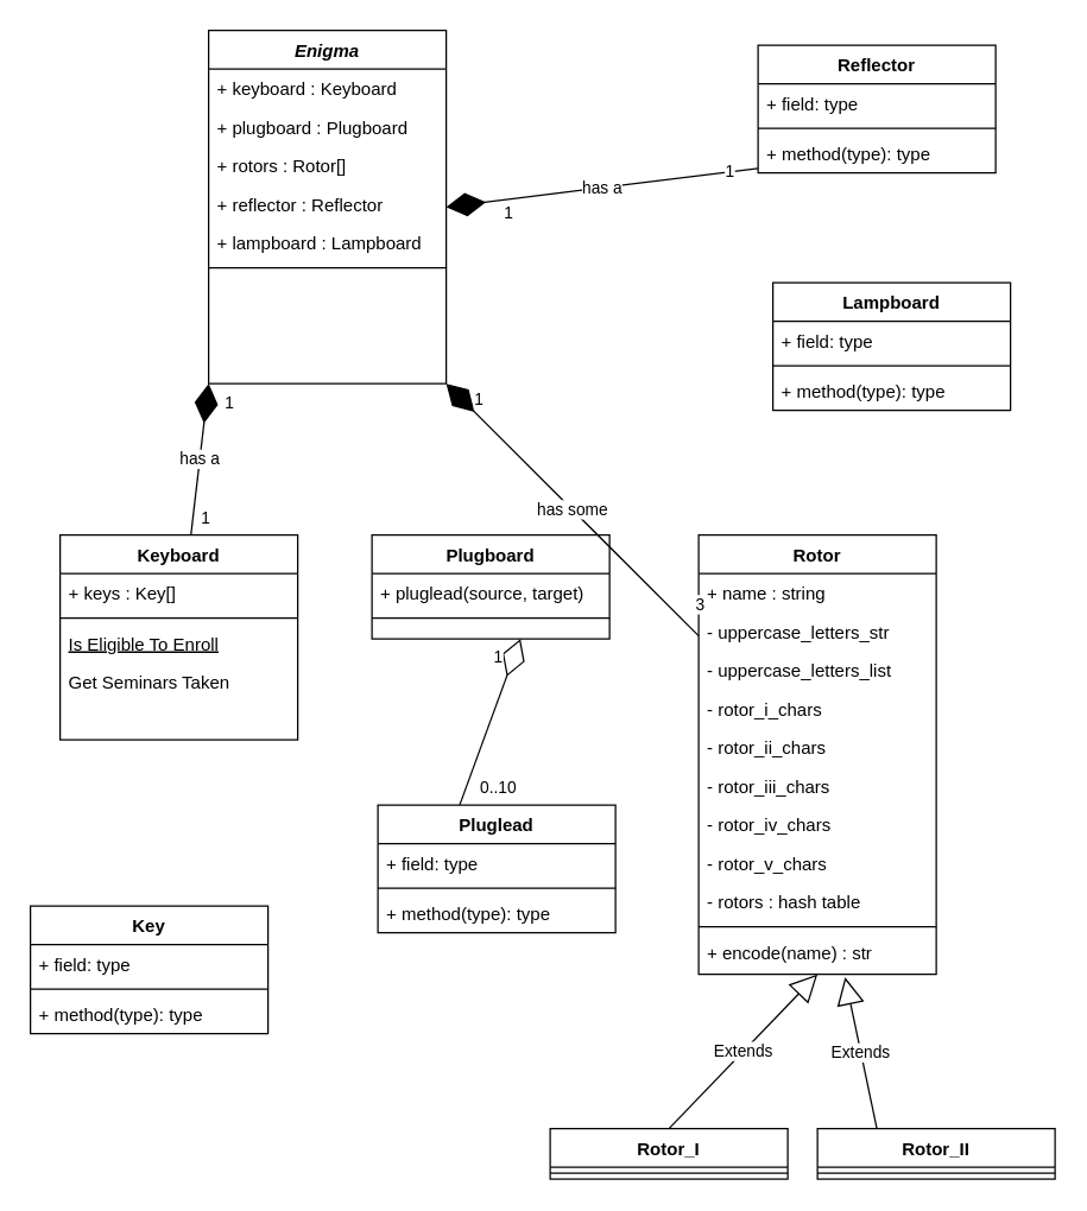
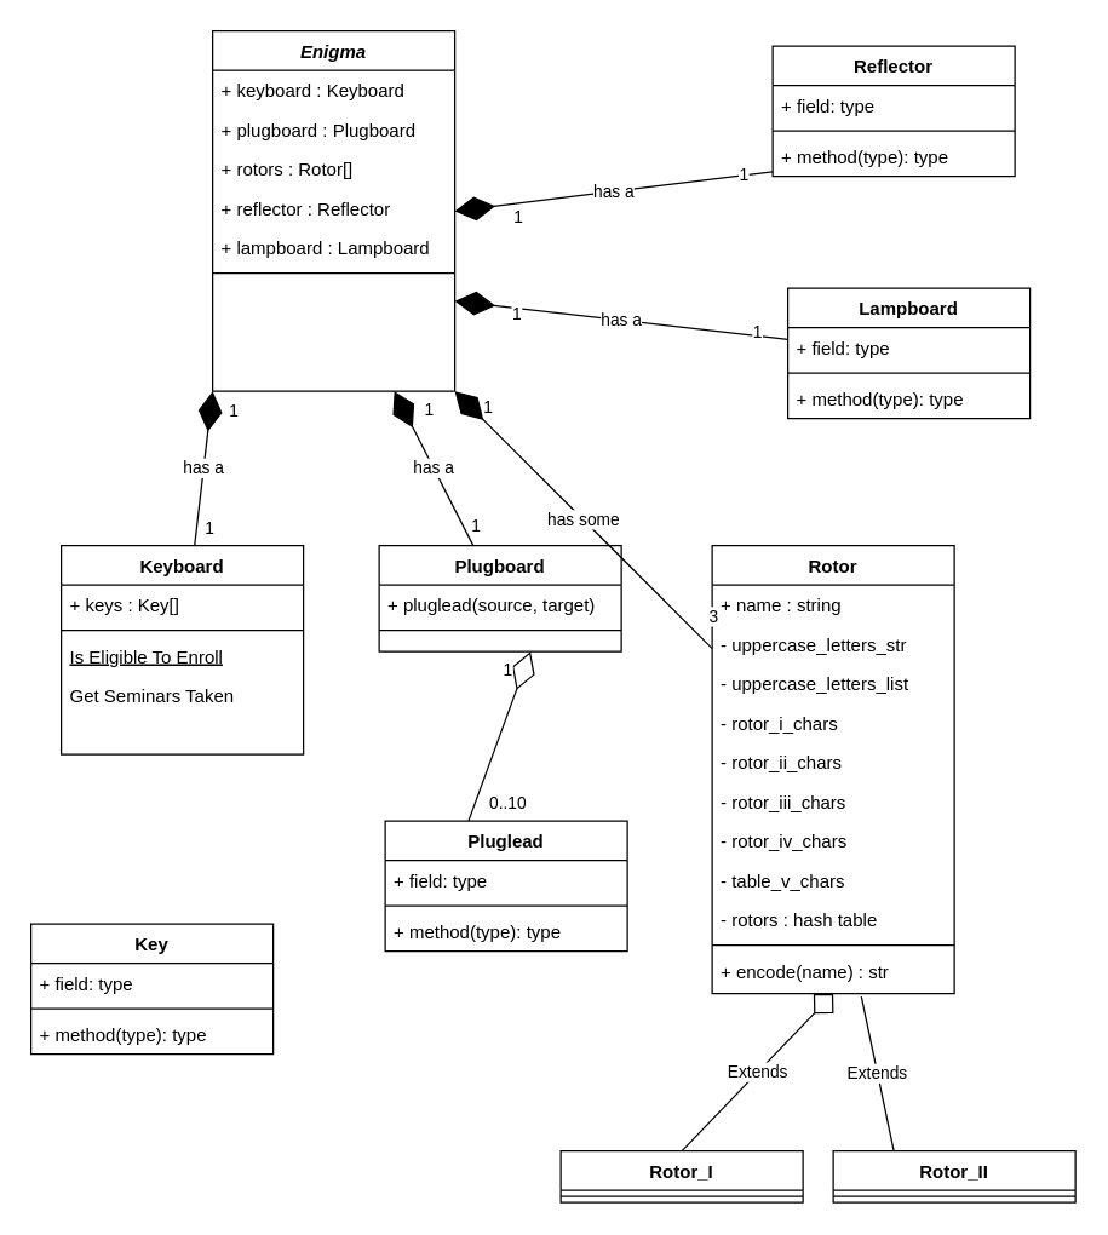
  <mxCell id="0" />
  <mxCell id="1" parent="0" />
  <mxCell id="2" value="Enigma" style="swimlane;fontStyle=3;align=center;verticalAlign=top;childLayout=stackLayout;horizontal=1;startSize=26;horizontalStack=0;resizeParent=1;resizeLast=0;collapsible=1;marginBottom=0;rounded=0;shadow=0;strokeWidth=1;" parent="1" vertex="1"><mxGeometry x="140" y="20" width="160" height="238" as="geometry"><mxRectangle x="230" y="140" width="160" height="26" as="alternateBounds" /></mxGeometry></mxCell>
  <mxCell id="3" value="+ keyboard : Keyboard" style="text;align=left;verticalAlign=top;spacingLeft=4;spacingRight=4;overflow=hidden;rotatable=0;points=[[0,0.5],[1,0.5]];portConstraint=eastwest;" parent="2" vertex="1"><mxGeometry y="26" width="160" height="26" as="geometry" /></mxCell>
  <mxCell id="4" value="+ plugboard : Plugboard" style="text;align=left;verticalAlign=top;spacingLeft=4;spacingRight=4;overflow=hidden;rotatable=0;points=[[0,0.5],[1,0.5]];portConstraint=eastwest;rounded=0;shadow=0;html=0;" parent="2" vertex="1"><mxGeometry y="52" width="160" height="26" as="geometry" /></mxCell>
  <mxCell id="5" value="+ rotors : Rotor[]&#10;" style="text;align=left;verticalAlign=top;spacingLeft=4;spacingRight=4;overflow=hidden;rotatable=0;points=[[0,0.5],[1,0.5]];portConstraint=eastwest;rounded=0;shadow=0;html=0;" parent="2" vertex="1"><mxGeometry y="78" width="160" height="26" as="geometry" /></mxCell>
  <mxCell id="6" value="+ reflector : Reflector&#10;" style="text;align=left;verticalAlign=top;spacingLeft=4;spacingRight=4;overflow=hidden;rotatable=0;points=[[0,0.5],[1,0.5]];portConstraint=eastwest;rounded=0;shadow=0;html=0;" vertex="1" parent="2"><mxGeometry y="104" width="160" height="26" as="geometry" /></mxCell>
  <mxCell id="7" value="+ lampboard : Lampboard&#10;" style="text;align=left;verticalAlign=top;spacingLeft=4;spacingRight=4;overflow=hidden;rotatable=0;points=[[0,0.5],[1,0.5]];portConstraint=eastwest;rounded=0;shadow=0;html=0;" vertex="1" parent="2"><mxGeometry y="130" width="160" height="26" as="geometry" /></mxCell>
  <mxCell id="8" value="" style="line;html=1;strokeWidth=1;align=left;verticalAlign=middle;spacingTop=-1;spacingLeft=3;spacingRight=3;rotatable=0;labelPosition=right;points=[];portConstraint=eastwest;" parent="2" vertex="1"><mxGeometry y="156" width="160" height="8" as="geometry" /></mxCell>
  <mxCell id="9" value="Keyboard" style="swimlane;fontStyle=1;align=center;verticalAlign=top;childLayout=stackLayout;horizontal=1;startSize=26;horizontalStack=0;resizeParent=1;resizeLast=0;collapsible=1;marginBottom=0;rounded=0;shadow=0;strokeWidth=1;" parent="1" vertex="1"><mxGeometry x="40" y="360" width="160" height="138" as="geometry"><mxRectangle x="120" y="360" width="160" height="26" as="alternateBounds" /></mxGeometry></mxCell>
  <mxCell id="10" value="+ keys : Key[]" style="text;align=left;verticalAlign=top;spacingLeft=4;spacingRight=4;overflow=hidden;rotatable=0;points=[[0,0.5],[1,0.5]];portConstraint=eastwest;" parent="9" vertex="1"><mxGeometry y="26" width="160" height="26" as="geometry" /></mxCell>
  <mxCell id="11" value="" style="line;html=1;strokeWidth=1;align=left;verticalAlign=middle;spacingTop=-1;spacingLeft=3;spacingRight=3;rotatable=0;labelPosition=right;points=[];portConstraint=eastwest;" parent="9" vertex="1"><mxGeometry y="52" width="160" height="8" as="geometry" /></mxCell>
  <mxCell id="12" value="Is Eligible To Enroll" style="text;align=left;verticalAlign=top;spacingLeft=4;spacingRight=4;overflow=hidden;rotatable=0;points=[[0,0.5],[1,0.5]];portConstraint=eastwest;fontStyle=4" parent="9" vertex="1"><mxGeometry y="60" width="160" height="26" as="geometry" /></mxCell>
  <mxCell id="13" value="Get Seminars Taken" style="text;align=left;verticalAlign=top;spacingLeft=4;spacingRight=4;overflow=hidden;rotatable=0;points=[[0,0.5],[1,0.5]];portConstraint=eastwest;" parent="9" vertex="1"><mxGeometry y="86" width="160" height="26" as="geometry" /></mxCell>
  <mxCell id="14" value="Plugboard" style="swimlane;fontStyle=1;align=center;verticalAlign=top;childLayout=stackLayout;horizontal=1;startSize=26;horizontalStack=0;resizeParent=1;resizeLast=0;collapsible=1;marginBottom=0;rounded=0;shadow=0;strokeWidth=1;" parent="1" vertex="1"><mxGeometry x="250" y="360" width="160" height="70" as="geometry"><mxRectangle x="340" y="380" width="170" height="26" as="alternateBounds" /></mxGeometry></mxCell>
  <mxCell id="15" value="+ pluglead(source, target)" style="text;align=left;verticalAlign=top;spacingLeft=4;spacingRight=4;overflow=hidden;rotatable=0;points=[[0,0.5],[1,0.5]];portConstraint=eastwest;" parent="14" vertex="1"><mxGeometry y="26" width="160" height="26" as="geometry" /></mxCell>
  <mxCell id="16" value="" style="line;html=1;strokeWidth=1;align=left;verticalAlign=middle;spacingTop=-1;spacingLeft=3;spacingRight=3;rotatable=0;labelPosition=right;points=[];portConstraint=eastwest;" parent="14" vertex="1"><mxGeometry y="52" width="160" height="8" as="geometry" /></mxCell>
  <mxCell id="17" value="has a" style="endArrow=diamondThin;endFill=1;endSize=24;html=1;rounded=0;entryX=0;entryY=1;entryDx=0;entryDy=0;" edge="1" parent="1" source="9" target="2"><mxGeometry width="160" relative="1" as="geometry"><mxPoint x="70" y="310" as="sourcePoint" /><mxPoint x="410" y="310" as="targetPoint" /></mxGeometry></mxCell>
  <mxCell id="18" value="1" style="edgeLabel;html=1;align=center;verticalAlign=middle;resizable=0;points=[];" vertex="1" connectable="0" parent="17"><mxGeometry x="-0.759" y="-2" relative="1" as="geometry"><mxPoint x="6" as="offset" /></mxGeometry></mxCell>
  <mxCell id="19" value="1" style="edgeLabel;html=1;align=center;verticalAlign=middle;resizable=0;points=[];" vertex="1" connectable="0" parent="17"><mxGeometry x="0.768" y="-4" relative="1" as="geometry"><mxPoint x="11" as="offset" /></mxGeometry></mxCell>
+ <mxCell id="20" value="has a" style="endArrow=diamondThin;endFill=1;endSize=24;html=1;rounded=0;entryX=0.75;entryY=1;entryDx=0;entryDy=0;" edge="1" parent="1" source="14" target="2"><mxGeometry width="160" relative="1" as="geometry"><mxPoint x="370" y="350" as="sourcePoint" /><mxPoint x="236.08" y="268" as="targetPoint" /></mxGeometry></mxCell>
+ <mxCell id="21" value="1" style="edgeLabel;html=1;align=center;verticalAlign=middle;resizable=0;points=[];" vertex="1" connectable="0" parent="20"><mxGeometry x="-0.759" y="-2" relative="1" as="geometry"><mxPoint x="6" as="offset" /></mxGeometry></mxCell>
+ <mxCell id="22" value="1" style="edgeLabel;html=1;align=center;verticalAlign=middle;resizable=0;points=[];" vertex="1" connectable="0" parent="20"><mxGeometry x="0.842" y="6" relative="1" as="geometry"><mxPoint x="24" as="offset" /></mxGeometry></mxCell>
  <mxCell id="23" value="Rotor" style="swimlane;fontStyle=1;align=center;verticalAlign=top;childLayout=stackLayout;horizontal=1;startSize=26;horizontalStack=0;resizeParent=1;resizeLast=0;collapsible=1;marginBottom=0;rounded=0;shadow=0;strokeWidth=1;" vertex="1" parent="1"><mxGeometry x="470" y="360" width="160" height="296" as="geometry"><mxRectangle x="120" y="360" width="160" height="26" as="alternateBounds" /></mxGeometry></mxCell>
  <mxCell id="24" value="+ name : string" style="text;align=left;verticalAlign=top;spacingLeft=4;spacingRight=4;overflow=hidden;rotatable=0;points=[[0,0.5],[1,0.5]];portConstraint=eastwest;" vertex="1" parent="23"><mxGeometry y="26" width="160" height="26" as="geometry" /></mxCell>
  <mxCell id="25" value="- uppercase_letters_str" style="text;align=left;verticalAlign=top;spacingLeft=4;spacingRight=4;overflow=hidden;rotatable=0;points=[[0,0.5],[1,0.5]];portConstraint=eastwest;rounded=0;shadow=0;html=0;" vertex="1" parent="23"><mxGeometry y="52" width="160" height="26" as="geometry" /></mxCell>
  <mxCell id="26" value="- uppercase_letters_list" style="text;align=left;verticalAlign=top;spacingLeft=4;spacingRight=4;overflow=hidden;rotatable=0;points=[[0,0.5],[1,0.5]];portConstraint=eastwest;rounded=0;shadow=0;html=0;" vertex="1" parent="23"><mxGeometry y="78" width="160" height="26" as="geometry" /></mxCell>
  <mxCell id="27" value="- rotor_i_chars" style="text;align=left;verticalAlign=top;spacingLeft=4;spacingRight=4;overflow=hidden;rotatable=0;points=[[0,0.5],[1,0.5]];portConstraint=eastwest;rounded=0;shadow=0;html=0;" vertex="1" parent="23"><mxGeometry y="104" width="160" height="26" as="geometry" /></mxCell>
  <mxCell id="28" value="- rotor_ii_chars" style="text;align=left;verticalAlign=top;spacingLeft=4;spacingRight=4;overflow=hidden;rotatable=0;points=[[0,0.5],[1,0.5]];portConstraint=eastwest;rounded=0;shadow=0;html=0;" vertex="1" parent="23"><mxGeometry y="130" width="160" height="26" as="geometry" /></mxCell>
  <mxCell id="29" value="- rotor_iii_chars" style="text;align=left;verticalAlign=top;spacingLeft=4;spacingRight=4;overflow=hidden;rotatable=0;points=[[0,0.5],[1,0.5]];portConstraint=eastwest;rounded=0;shadow=0;html=0;" vertex="1" parent="23"><mxGeometry y="156" width="160" height="26" as="geometry" /></mxCell>
  <mxCell id="30" value="- rotor_iv_chars" style="text;align=left;verticalAlign=top;spacingLeft=4;spacingRight=4;overflow=hidden;rotatable=0;points=[[0,0.5],[1,0.5]];portConstraint=eastwest;rounded=0;shadow=0;html=0;" vertex="1" parent="23"><mxGeometry y="182" width="160" height="26" as="geometry" /></mxCell>
- <mxCell id="31" value="- rotor_v_chars" style="text;align=left;verticalAlign=top;spacingLeft=4;spacingRight=4;overflow=hidden;rotatable=0;points=[[0,0.5],[1,0.5]];portConstraint=eastwest;rounded=0;shadow=0;html=0;" vertex="1" parent="23"><mxGeometry y="208" width="160" height="26" as="geometry" /></mxCell>
+ <mxCell id="31" value="- table_v_chars" style="text;align=left;verticalAlign=top;spacingLeft=4;spacingRight=4;overflow=hidden;rotatable=0;points=[[0,0.5],[1,0.5]];portConstraint=eastwest;rounded=0;shadow=0;html=0;" vertex="1" parent="23"><mxGeometry y="208" width="160" height="26" as="geometry" /></mxCell>
  <mxCell id="32" value="- rotors : hash table" style="text;align=left;verticalAlign=top;spacingLeft=4;spacingRight=4;overflow=hidden;rotatable=0;points=[[0,0.5],[1,0.5]];portConstraint=eastwest;rounded=0;shadow=0;html=0;" vertex="1" parent="23"><mxGeometry y="234" width="160" height="26" as="geometry" /></mxCell>
  <mxCell id="33" value="" style="line;html=1;strokeWidth=1;align=left;verticalAlign=middle;spacingTop=-1;spacingLeft=3;spacingRight=3;rotatable=0;labelPosition=right;points=[];portConstraint=eastwest;" vertex="1" parent="23"><mxGeometry y="260" width="160" height="8" as="geometry" /></mxCell>
  <mxCell id="34" value="+ encode(name) : str" style="text;align=left;verticalAlign=top;spacingLeft=4;spacingRight=4;overflow=hidden;rotatable=0;points=[[0,0.5],[1,0.5]];portConstraint=eastwest;rounded=0;shadow=0;html=0;" vertex="1" parent="23"><mxGeometry y="268" width="160" height="26" as="geometry" /></mxCell>
  <mxCell id="35" value="has some" style="endArrow=diamondThin;endFill=1;endSize=24;html=1;rounded=0;entryX=1;entryY=1;entryDx=0;entryDy=0;" edge="1" parent="1" source="23" target="2"><mxGeometry width="160" relative="1" as="geometry"><mxPoint x="340" y="370" as="sourcePoint" /><mxPoint x="292" y="150" as="targetPoint" /></mxGeometry></mxCell>
  <mxCell id="36" value="3" style="edgeLabel;html=1;align=center;verticalAlign=middle;resizable=0;points=[];" vertex="1" connectable="0" parent="35"><mxGeometry x="-0.759" y="-2" relative="1" as="geometry"><mxPoint x="20" as="offset" /></mxGeometry></mxCell>
  <mxCell id="37" value="1" style="edgeLabel;html=1;align=center;verticalAlign=middle;resizable=0;points=[];" vertex="1" connectable="0" parent="35"><mxGeometry x="0.775" y="-3" relative="1" as="geometry"><mxPoint y="-7" as="offset" /></mxGeometry></mxCell>
  <mxCell id="38" value="Reflector" style="swimlane;fontStyle=1;align=center;verticalAlign=top;childLayout=stackLayout;horizontal=1;startSize=26;horizontalStack=0;resizeParent=1;resizeParentMax=0;resizeLast=0;collapsible=1;marginBottom=0;" vertex="1" parent="1"><mxGeometry x="510" y="30" width="160" height="86" as="geometry" /></mxCell>
  <mxCell id="39" value="+ field: type" style="text;strokeColor=none;fillColor=none;align=left;verticalAlign=top;spacingLeft=4;spacingRight=4;overflow=hidden;rotatable=0;points=[[0,0.5],[1,0.5]];portConstraint=eastwest;" vertex="1" parent="38"><mxGeometry y="26" width="160" height="26" as="geometry" /></mxCell>
  <mxCell id="40" value="" style="line;strokeWidth=1;fillColor=none;align=left;verticalAlign=middle;spacingTop=-1;spacingLeft=3;spacingRight=3;rotatable=0;labelPosition=right;points=[];portConstraint=eastwest;" vertex="1" parent="38"><mxGeometry y="52" width="160" height="8" as="geometry" /></mxCell>
  <mxCell id="41" value="+ method(type): type" style="text;strokeColor=none;fillColor=none;align=left;verticalAlign=top;spacingLeft=4;spacingRight=4;overflow=hidden;rotatable=0;points=[[0,0.5],[1,0.5]];portConstraint=eastwest;" vertex="1" parent="38"><mxGeometry y="60" width="160" height="26" as="geometry" /></mxCell>
  <mxCell id="42" value="Lampboard" style="swimlane;fontStyle=1;align=center;verticalAlign=top;childLayout=stackLayout;horizontal=1;startSize=26;horizontalStack=0;resizeParent=1;resizeParentMax=0;resizeLast=0;collapsible=1;marginBottom=0;" vertex="1" parent="1"><mxGeometry x="520" y="190" width="160" height="86" as="geometry" /></mxCell>
  <mxCell id="43" value="+ field: type" style="text;strokeColor=none;fillColor=none;align=left;verticalAlign=top;spacingLeft=4;spacingRight=4;overflow=hidden;rotatable=0;points=[[0,0.5],[1,0.5]];portConstraint=eastwest;" vertex="1" parent="42"><mxGeometry y="26" width="160" height="26" as="geometry" /></mxCell>
  <mxCell id="44" value="" style="line;strokeWidth=1;fillColor=none;align=left;verticalAlign=middle;spacingTop=-1;spacingLeft=3;spacingRight=3;rotatable=0;labelPosition=right;points=[];portConstraint=eastwest;" vertex="1" parent="42"><mxGeometry y="52" width="160" height="8" as="geometry" /></mxCell>
  <mxCell id="45" value="+ method(type): type" style="text;strokeColor=none;fillColor=none;align=left;verticalAlign=top;spacingLeft=4;spacingRight=4;overflow=hidden;rotatable=0;points=[[0,0.5],[1,0.5]];portConstraint=eastwest;" vertex="1" parent="42"><mxGeometry y="60" width="160" height="26" as="geometry" /></mxCell>
  <mxCell id="46" value="has a" style="endArrow=diamondThin;endFill=1;endSize=24;html=1;rounded=0;entryX=1;entryY=0.5;entryDx=0;entryDy=0;" edge="1" parent="1" source="41" target="2"><mxGeometry width="160" relative="1" as="geometry"><mxPoint x="340" y="370" as="sourcePoint" /><mxPoint x="270" y="268" as="targetPoint" /></mxGeometry></mxCell>
  <mxCell id="47" value="1" style="edgeLabel;html=1;align=center;verticalAlign=middle;resizable=0;points=[];" vertex="1" connectable="0" parent="46"><mxGeometry x="-0.759" y="-2" relative="1" as="geometry"><mxPoint x="6" as="offset" /></mxGeometry></mxCell>
  <mxCell id="48" value="1" style="edgeLabel;html=1;align=center;verticalAlign=middle;resizable=0;points=[];" vertex="1" connectable="0" parent="46"><mxGeometry x="0.842" y="6" relative="1" as="geometry"><mxPoint x="24" as="offset" /></mxGeometry></mxCell>
+ <mxCell id="49" value="has a" style="endArrow=diamondThin;endFill=1;endSize=24;html=1;rounded=0;entryX=1;entryY=0.75;entryDx=0;entryDy=0;" edge="1" parent="1" source="42" target="2"><mxGeometry width="160" relative="1" as="geometry"><mxPoint x="380" y="150.867" as="sourcePoint" /><mxPoint x="310" y="149" as="targetPoint" /></mxGeometry></mxCell>
+ <mxCell id="50" value="1" style="edgeLabel;html=1;align=center;verticalAlign=middle;resizable=0;points=[];" vertex="1" connectable="0" parent="49"><mxGeometry x="-0.759" y="-2" relative="1" as="geometry"><mxPoint x="6" as="offset" /></mxGeometry></mxCell>
+ <mxCell id="51" value="1" style="edgeLabel;html=1;align=center;verticalAlign=middle;resizable=0;points=[];" vertex="1" connectable="0" parent="49"><mxGeometry x="0.842" y="6" relative="1" as="geometry"><mxPoint x="24" as="offset" /></mxGeometry></mxCell>
  <mxCell id="52" value="Pluglead" style="swimlane;fontStyle=1;align=center;verticalAlign=top;childLayout=stackLayout;horizontal=1;startSize=26;horizontalStack=0;resizeParent=1;resizeParentMax=0;resizeLast=0;collapsible=1;marginBottom=0;" vertex="1" parent="1"><mxGeometry x="254" y="542" width="160" height="86" as="geometry" /></mxCell>
  <mxCell id="53" value="+ field: type" style="text;strokeColor=none;fillColor=none;align=left;verticalAlign=top;spacingLeft=4;spacingRight=4;overflow=hidden;rotatable=0;points=[[0,0.5],[1,0.5]];portConstraint=eastwest;" vertex="1" parent="52"><mxGeometry y="26" width="160" height="26" as="geometry" /></mxCell>
  <mxCell id="54" value="" style="line;strokeWidth=1;fillColor=none;align=left;verticalAlign=middle;spacingTop=-1;spacingLeft=3;spacingRight=3;rotatable=0;labelPosition=right;points=[];portConstraint=eastwest;" vertex="1" parent="52"><mxGeometry y="52" width="160" height="8" as="geometry" /></mxCell>
  <mxCell id="55" value="+ method(type): type" style="text;strokeColor=none;fillColor=none;align=left;verticalAlign=top;spacingLeft=4;spacingRight=4;overflow=hidden;rotatable=0;points=[[0,0.5],[1,0.5]];portConstraint=eastwest;" vertex="1" parent="52"><mxGeometry y="60" width="160" height="26" as="geometry" /></mxCell>
  <mxCell id="56" value="" style="endArrow=diamondThin;endFill=0;endSize=24;html=1;rounded=0;exitX=0.344;exitY=0;exitDx=0;exitDy=0;exitPerimeter=0;" edge="1" parent="1" source="52"><mxGeometry width="160" relative="1" as="geometry"><mxPoint x="260" y="450" as="sourcePoint" /><mxPoint x="350" y="430" as="targetPoint" /></mxGeometry></mxCell>
  <mxCell id="57" value="1" style="edgeLabel;html=1;align=center;verticalAlign=middle;resizable=0;points=[];" vertex="1" connectable="0" parent="56"><mxGeometry x="0.772" y="-1" relative="1" as="geometry"><mxPoint x="-12" y="-1" as="offset" /></mxGeometry></mxCell>
  <mxCell id="58" value="0..10" style="edgeLabel;html=1;align=center;verticalAlign=middle;resizable=0;points=[];" vertex="1" connectable="0" parent="56"><mxGeometry x="-0.655" y="-1" relative="1" as="geometry"><mxPoint x="17" y="7" as="offset" /></mxGeometry></mxCell>
  <mxCell id="59" value="Key" style="swimlane;fontStyle=1;align=center;verticalAlign=top;childLayout=stackLayout;horizontal=1;startSize=26;horizontalStack=0;resizeParent=1;resizeParentMax=0;resizeLast=0;collapsible=1;marginBottom=0;" vertex="1" parent="1"><mxGeometry x="20" y="610" width="160" height="86" as="geometry" /></mxCell>
  <mxCell id="60" value="+ field: type" style="text;strokeColor=none;fillColor=none;align=left;verticalAlign=top;spacingLeft=4;spacingRight=4;overflow=hidden;rotatable=0;points=[[0,0.5],[1,0.5]];portConstraint=eastwest;" vertex="1" parent="59"><mxGeometry y="26" width="160" height="26" as="geometry" /></mxCell>
  <mxCell id="61" value="" style="line;strokeWidth=1;fillColor=none;align=left;verticalAlign=middle;spacingTop=-1;spacingLeft=3;spacingRight=3;rotatable=0;labelPosition=right;points=[];portConstraint=eastwest;" vertex="1" parent="59"><mxGeometry y="52" width="160" height="8" as="geometry" /></mxCell>
  <mxCell id="62" value="+ method(type): type" style="text;strokeColor=none;fillColor=none;align=left;verticalAlign=top;spacingLeft=4;spacingRight=4;overflow=hidden;rotatable=0;points=[[0,0.5],[1,0.5]];portConstraint=eastwest;" vertex="1" parent="59"><mxGeometry y="60" width="160" height="26" as="geometry" /></mxCell>
  <mxCell id="63" value="Rotor_I" style="swimlane;fontStyle=1;align=center;verticalAlign=top;childLayout=stackLayout;horizontal=1;startSize=26;horizontalStack=0;resizeParent=1;resizeParentMax=0;resizeLast=0;collapsible=1;marginBottom=0;" vertex="1" parent="1"><mxGeometry x="370" y="760" width="160" height="34" as="geometry" /></mxCell>
  <mxCell id="64" value="" style="line;strokeWidth=1;fillColor=none;align=left;verticalAlign=middle;spacingTop=-1;spacingLeft=3;spacingRight=3;rotatable=0;labelPosition=right;points=[];portConstraint=eastwest;" vertex="1" parent="63"><mxGeometry y="26" width="160" height="8" as="geometry" /></mxCell>
- <mxCell id="65" value="Extends" style="endArrow=block;endSize=16;endFill=0;html=1;rounded=0;entryX=0.5;entryY=1;entryDx=0;entryDy=0;exitX=0.5;exitY=0;exitDx=0;exitDy=0;" edge="1" parent="1" source="63" target="23"><mxGeometry width="160" relative="1" as="geometry"><mxPoint x="280" y="610" as="sourcePoint" /><mxPoint x="440" y="610" as="targetPoint" /></mxGeometry></mxCell>
+ <mxCell id="65" value="Extends" style="endArrow=diamond;endSize=16;endFill=0;html=1;rounded=0;entryX=0.5;entryY=1;entryDx=0;entryDy=0;exitX=0.5;exitY=0;exitDx=0;exitDy=0;" edge="1" parent="1" source="63" target="23"><mxGeometry width="160" relative="1" as="geometry"><mxPoint x="280" y="610" as="sourcePoint" /><mxPoint x="440" y="610" as="targetPoint" /></mxGeometry></mxCell>
  <mxCell id="66" value="Rotor_II" style="swimlane;fontStyle=1;align=center;verticalAlign=top;childLayout=stackLayout;horizontal=1;startSize=26;horizontalStack=0;resizeParent=1;resizeParentMax=0;resizeLast=0;collapsible=1;marginBottom=0;" vertex="1" parent="1"><mxGeometry x="550" y="760" width="160" height="34" as="geometry" /></mxCell>
  <mxCell id="67" value="" style="line;strokeWidth=1;fillColor=none;align=left;verticalAlign=middle;spacingTop=-1;spacingLeft=3;spacingRight=3;rotatable=0;labelPosition=right;points=[];portConstraint=eastwest;" vertex="1" parent="66"><mxGeometry y="26" width="160" height="8" as="geometry" /></mxCell>
- <mxCell id="68" value="Extends" style="endArrow=block;endSize=16;endFill=0;html=1;rounded=0;entryX=0.616;entryY=1.154;entryDx=0;entryDy=0;exitX=0.25;exitY=0;exitDx=0;exitDy=0;entryPerimeter=0;" edge="1" parent="1" source="66" target="34"><mxGeometry width="160" relative="1" as="geometry"><mxPoint x="460" y="770" as="sourcePoint" /><mxPoint x="560" y="666" as="targetPoint" /></mxGeometry></mxCell>
+ <mxCell id="68" value="Extends" style="endArrow=none;endSize=16;endFill=0;html=1;rounded=0;entryX=0.616;entryY=1.154;entryDx=0;entryDy=0;exitX=0.25;exitY=0;exitDx=0;exitDy=0;entryPerimeter=0;" edge="1" parent="1" source="66" target="34"><mxGeometry width="160" relative="1" as="geometry"><mxPoint x="460" y="770" as="sourcePoint" /><mxPoint x="560" y="666" as="targetPoint" /></mxGeometry></mxCell>
